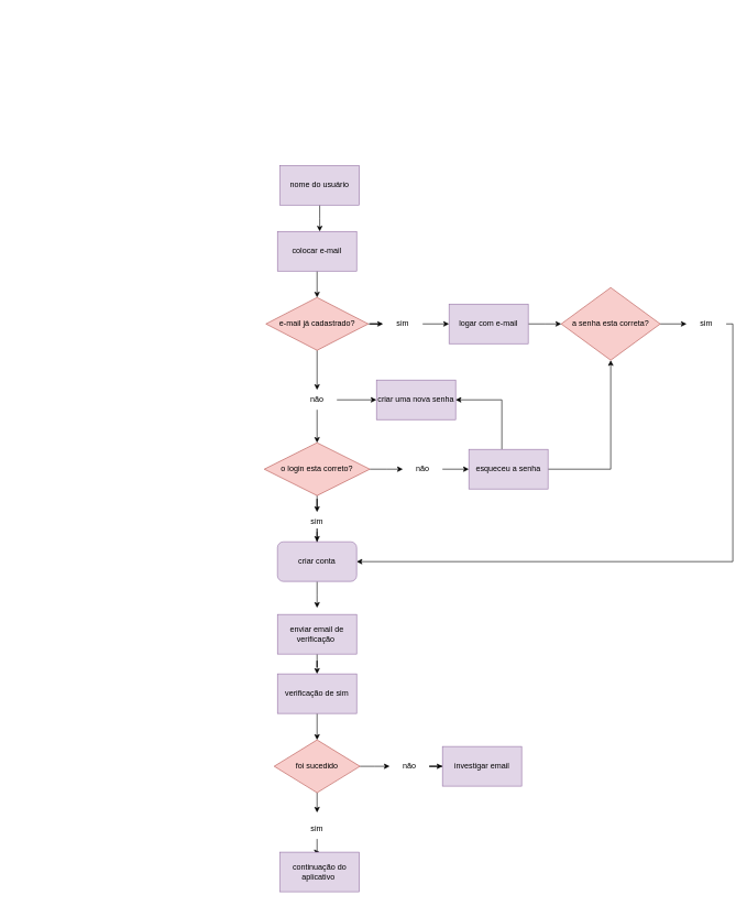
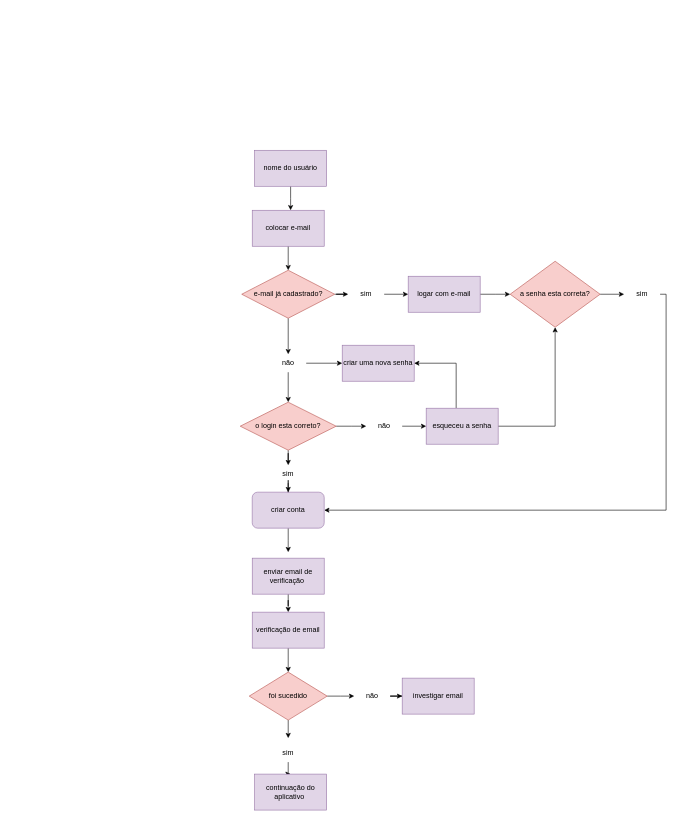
  <mxCell id="0" />
  <mxCell id="1" parent="0" />
  <mxCell id="2" style="edgeStyle=orthogonalEdgeStyle;rounded=0;orthogonalLoop=1;jettySize=auto;html=1;entryX=0;entryY=0.5;entryDx=0;entryDy=0;" edge="1" parent="1"><mxGeometry relative="1" as="geometry"><mxPoint x="424" y="20" as="targetPoint" /><Array as="points"><mxPoint x="20" y="1100" /><mxPoint x="20" y="20" /></Array></mxGeometry></mxCell>
  <mxCell id="3" style="edgeStyle=orthogonalEdgeStyle;rounded=0;orthogonalLoop=1;jettySize=auto;html=1;" edge="1" parent="1" source="4"><mxGeometry relative="1" as="geometry"><mxPoint x="484" y="350" as="targetPoint" /></mxGeometry></mxCell>
  <mxCell id="4" value="nome do usuário" style="rounded=0;whiteSpace=wrap;html=1;fillColor=#e1d5e7;strokeColor=#9673a6;" vertex="1" parent="1"><mxGeometry x="424" y="250" width="120" height="60" as="geometry" /></mxCell>
  <mxCell id="5" style="edgeStyle=orthogonalEdgeStyle;rounded=0;orthogonalLoop=1;jettySize=auto;html=1;" edge="1" parent="1" source="6" target="9"><mxGeometry relative="1" as="geometry"><mxPoint x="480" y="450" as="targetPoint" /></mxGeometry></mxCell>
  <mxCell id="6" value="colocar e-mail" style="rounded=0;whiteSpace=wrap;html=1;fillColor=#e1d5e7;strokeColor=#9673a6;" vertex="1" parent="1"><mxGeometry x="420" y="350" width="120" height="60" as="geometry" /></mxCell>
  <mxCell id="7" style="edgeStyle=orthogonalEdgeStyle;rounded=0;orthogonalLoop=1;jettySize=auto;html=1;" edge="1" parent="1" source="9" target="11"><mxGeometry relative="1" as="geometry"><mxPoint x="600" y="490" as="targetPoint" /></mxGeometry></mxCell>
  <mxCell id="8" style="edgeStyle=orthogonalEdgeStyle;rounded=0;orthogonalLoop=1;jettySize=auto;html=1;" edge="1" parent="1" source="9" target="20"><mxGeometry relative="1" as="geometry"><mxPoint x="480" y="570" as="targetPoint" /></mxGeometry></mxCell>
  <mxCell id="9" value="e-mail já cadastrado?" style="rhombus;whiteSpace=wrap;html=1;fillColor=#f8cecc;strokeColor=#b85450;" vertex="1" parent="1"><mxGeometry x="402.5" y="450" width="155" height="80" as="geometry" /></mxCell>
  <mxCell id="10" style="edgeStyle=orthogonalEdgeStyle;rounded=0;orthogonalLoop=1;jettySize=auto;html=1;" edge="1" parent="1" source="11" target="13"><mxGeometry relative="1" as="geometry"><mxPoint x="670" y="490" as="targetPoint" /></mxGeometry></mxCell>
  <mxCell id="11" value="sim" style="text;html=1;align=center;verticalAlign=middle;whiteSpace=wrap;rounded=0;" vertex="1" parent="1"><mxGeometry x="580" y="475" width="60" height="30" as="geometry" /></mxCell>
  <mxCell id="12" style="edgeStyle=orthogonalEdgeStyle;rounded=0;orthogonalLoop=1;jettySize=auto;html=1;" edge="1" parent="1" source="13"><mxGeometry relative="1" as="geometry"><mxPoint x="850" y="490" as="targetPoint" /></mxGeometry></mxCell>
  <mxCell id="13" value="logar com e-mail" style="rounded=0;whiteSpace=wrap;html=1;fillColor=#e1d5e7;strokeColor=#9673a6;" vertex="1" parent="1"><mxGeometry x="680" y="460" width="120" height="60" as="geometry" /></mxCell>
  <mxCell id="14" style="edgeStyle=orthogonalEdgeStyle;rounded=0;orthogonalLoop=1;jettySize=auto;html=1;" edge="1" parent="1" source="15" target="17"><mxGeometry relative="1" as="geometry"><mxPoint x="1030" y="490" as="targetPoint" /></mxGeometry></mxCell>
  <mxCell id="15" value="a senha esta correta?" style="rhombus;whiteSpace=wrap;html=1;fillColor=#f8cecc;strokeColor=#b85450;" vertex="1" parent="1"><mxGeometry x="850" y="435" width="150" height="110" as="geometry" /></mxCell>
  <mxCell id="16" style="edgeStyle=orthogonalEdgeStyle;rounded=0;orthogonalLoop=1;jettySize=auto;html=1;entryX=1;entryY=0.5;entryDx=0;entryDy=0;" edge="1" parent="1" source="17" target="33"><mxGeometry relative="1" as="geometry"><mxPoint x="570" y="850" as="targetPoint" /><Array as="points"><mxPoint x="1110" y="490" /><mxPoint x="1110" y="850" /></Array></mxGeometry></mxCell>
  <mxCell id="17" value="sim" style="text;html=1;align=center;verticalAlign=middle;whiteSpace=wrap;rounded=0;" vertex="1" parent="1"><mxGeometry x="1040" y="475" width="60" height="30" as="geometry" /></mxCell>
  <mxCell id="18" style="edgeStyle=orthogonalEdgeStyle;rounded=0;orthogonalLoop=1;jettySize=auto;html=1;" edge="1" parent="1" source="20" target="21"><mxGeometry relative="1" as="geometry"><mxPoint x="570" y="605" as="targetPoint" /></mxGeometry></mxCell>
  <mxCell id="19" style="edgeStyle=orthogonalEdgeStyle;rounded=0;orthogonalLoop=1;jettySize=auto;html=1;" edge="1" parent="1" source="20" target="24"><mxGeometry relative="1" as="geometry"><mxPoint x="480" y="690" as="targetPoint" /></mxGeometry></mxCell>
  <mxCell id="20" value="não" style="text;html=1;align=center;verticalAlign=middle;whiteSpace=wrap;rounded=0;" vertex="1" parent="1"><mxGeometry x="450" y="590" width="60" height="30" as="geometry" /></mxCell>
  <mxCell id="21" value="criar uma nova senha" style="rounded=0;whiteSpace=wrap;html=1;fillColor=#e1d5e7;strokeColor=#9673a6;" vertex="1" parent="1"><mxGeometry x="570" y="575" width="120" height="60" as="geometry" /></mxCell>
  <mxCell id="22" style="edgeStyle=orthogonalEdgeStyle;rounded=0;orthogonalLoop=1;jettySize=auto;html=1;" edge="1" parent="1" source="24"><mxGeometry relative="1" as="geometry"><mxPoint x="610" y="710" as="targetPoint" /></mxGeometry></mxCell>
  <mxCell id="23" style="edgeStyle=orthogonalEdgeStyle;rounded=0;orthogonalLoop=1;jettySize=auto;html=1;" edge="1" parent="1" source="24" target="31"><mxGeometry relative="1" as="geometry"><mxPoint x="480" y="790" as="targetPoint" /></mxGeometry></mxCell>
  <mxCell id="24" value="o login esta correto?" style="rhombus;whiteSpace=wrap;html=1;fillColor=#f8cecc;strokeColor=#b85450;" vertex="1" parent="1"><mxGeometry x="400" y="670" width="160" height="80" as="geometry" /></mxCell>
  <mxCell id="25" style="edgeStyle=orthogonalEdgeStyle;rounded=0;orthogonalLoop=1;jettySize=auto;html=1;" edge="1" parent="1" source="26" target="29"><mxGeometry relative="1" as="geometry"><mxPoint x="710" y="710" as="targetPoint" /></mxGeometry></mxCell>
  <mxCell id="26" value="não" style="text;html=1;align=center;verticalAlign=middle;whiteSpace=wrap;rounded=0;" vertex="1" parent="1"><mxGeometry x="610" y="695" width="60" height="30" as="geometry" /></mxCell>
  <mxCell id="27" style="edgeStyle=orthogonalEdgeStyle;rounded=0;orthogonalLoop=1;jettySize=auto;html=1;entryX=1;entryY=0.5;entryDx=0;entryDy=0;" edge="1" parent="1" source="29" target="21"><mxGeometry relative="1" as="geometry"><Array as="points"><mxPoint x="760" y="605" /></Array></mxGeometry></mxCell>
  <mxCell id="28" style="edgeStyle=orthogonalEdgeStyle;rounded=0;orthogonalLoop=1;jettySize=auto;html=1;entryX=0.5;entryY=1;entryDx=0;entryDy=0;" edge="1" parent="1" source="29" target="15"><mxGeometry relative="1" as="geometry" /></mxCell>
  <mxCell id="29" value="esqueceu a senha" style="rounded=0;whiteSpace=wrap;html=1;fillColor=#e1d5e7;strokeColor=#9673a6;" vertex="1" parent="1"><mxGeometry x="710" y="680" width="120" height="60" as="geometry" /></mxCell>
  <mxCell id="30" style="edgeStyle=orthogonalEdgeStyle;rounded=0;orthogonalLoop=1;jettySize=auto;html=1;" edge="1" parent="1" source="31" target="33"><mxGeometry relative="1" as="geometry"><mxPoint x="480" y="850" as="targetPoint" /></mxGeometry></mxCell>
  <mxCell id="31" value="sim" style="text;html=1;align=center;verticalAlign=middle;whiteSpace=wrap;rounded=0;" vertex="1" parent="1"><mxGeometry x="450" y="775" width="60" height="30" as="geometry" /></mxCell>
  <mxCell id="32" style="edgeStyle=orthogonalEdgeStyle;rounded=0;orthogonalLoop=1;jettySize=auto;html=1;" edge="1" parent="1" source="33"><mxGeometry relative="1" as="geometry"><mxPoint x="480" y="920" as="targetPoint" /></mxGeometry></mxCell>
  <mxCell id="33" value="criar conta" style="rounded=1;whiteSpace=wrap;html=1;fillColor=#e1d5e7;strokeColor=#9673a6;" vertex="1" parent="1"><mxGeometry x="420" y="820" width="120" height="60" as="geometry" /></mxCell>
  <mxCell id="34" style="edgeStyle=orthogonalEdgeStyle;rounded=0;orthogonalLoop=1;jettySize=auto;html=1;" edge="1" parent="1" source="35" target="37"><mxGeometry relative="1" as="geometry"><mxPoint x="480" y="1050" as="targetPoint" /></mxGeometry></mxCell>
  <mxCell id="35" value="enviar email de verificação&amp;nbsp;" style="rounded=0;whiteSpace=wrap;html=1;fillColor=#e1d5e7;strokeColor=#9673a6;" vertex="1" parent="1"><mxGeometry x="420" y="930" width="120" height="60" as="geometry" /></mxCell>
  <mxCell id="36" style="edgeStyle=orthogonalEdgeStyle;rounded=0;orthogonalLoop=1;jettySize=auto;html=1;" edge="1" parent="1" source="37" target="40"><mxGeometry relative="1" as="geometry"><mxPoint x="480" y="1120" as="targetPoint" /></mxGeometry></mxCell>
- <mxCell id="37" value="verificação de sim" style="rounded=0;whiteSpace=wrap;html=1;fillColor=#e1d5e7;strokeColor=#9673a6;" vertex="1" parent="1"><mxGeometry x="420" y="1020" width="120" height="60" as="geometry" /></mxCell>
+ <mxCell id="37" value="verificação de email" style="rounded=0;whiteSpace=wrap;html=1;fillColor=#e1d5e7;strokeColor=#9673a6;" vertex="1" parent="1"><mxGeometry x="420" y="1020" width="120" height="60" as="geometry" /></mxCell>
  <mxCell id="38" style="edgeStyle=orthogonalEdgeStyle;rounded=0;orthogonalLoop=1;jettySize=auto;html=1;" edge="1" parent="1" source="40"><mxGeometry relative="1" as="geometry"><mxPoint x="590" y="1160" as="targetPoint" /></mxGeometry></mxCell>
  <mxCell id="39" style="edgeStyle=orthogonalEdgeStyle;rounded=0;orthogonalLoop=1;jettySize=auto;html=1;" edge="1" parent="1" source="40"><mxGeometry relative="1" as="geometry"><mxPoint x="480" y="1230" as="targetPoint" /></mxGeometry></mxCell>
  <mxCell id="40" value="foi sucedido" style="rhombus;whiteSpace=wrap;html=1;fillColor=#f8cecc;strokeColor=#b85450;" vertex="1" parent="1"><mxGeometry x="415" y="1120" width="130" height="80" as="geometry" /></mxCell>
  <mxCell id="41" style="edgeStyle=orthogonalEdgeStyle;rounded=0;orthogonalLoop=1;jettySize=auto;html=1;" edge="1" parent="1" source="42" target="43"><mxGeometry relative="1" as="geometry"><mxPoint x="680" y="1160" as="targetPoint" /></mxGeometry></mxCell>
  <mxCell id="42" value="não" style="text;html=1;align=center;verticalAlign=middle;whiteSpace=wrap;rounded=0;" vertex="1" parent="1"><mxGeometry x="590" y="1145" width="60" height="30" as="geometry" /></mxCell>
  <mxCell id="43" value="investigar email" style="rounded=0;whiteSpace=wrap;html=1;fillColor=#e1d5e7;strokeColor=#9673a6;" vertex="1" parent="1"><mxGeometry x="670" y="1130" width="120" height="60" as="geometry" /></mxCell>
  <mxCell id="44" style="edgeStyle=orthogonalEdgeStyle;rounded=0;orthogonalLoop=1;jettySize=auto;html=1;" edge="1" parent="1" source="45" target="46"><mxGeometry relative="1" as="geometry"><mxPoint x="480" y="1310" as="targetPoint" /></mxGeometry></mxCell>
  <mxCell id="45" value="sim" style="text;html=1;align=center;verticalAlign=middle;whiteSpace=wrap;rounded=0;" vertex="1" parent="1"><mxGeometry x="450" y="1240" width="60" height="30" as="geometry" /></mxCell>
  <mxCell id="46" value="continuação do aplicativo&amp;nbsp;" style="rounded=0;whiteSpace=wrap;html=1;fillColor=#e1d5e7;strokeColor=#9673a6;" vertex="1" parent="1"><mxGeometry x="424" y="1290" width="120" height="60" as="geometry" /></mxCell>
